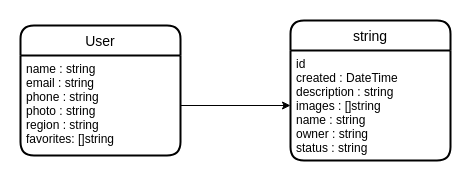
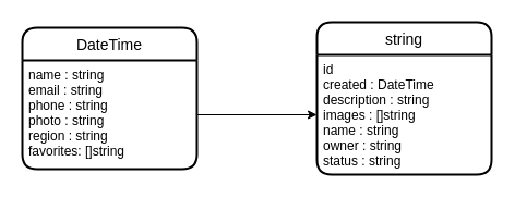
  <mxCell id="0" />
  <mxCell id="1" parent="0" />
- <mxCell id="2" value="User" style="swimlane;childLayout=stackLayout;horizontal=1;startSize=30;horizontalStack=0;rounded=1;fontSize=14;fontStyle=0;strokeWidth=2;resizeParent=0;resizeLast=1;shadow=0;dashed=0;align=center;" parent="1" vertex="1"><mxGeometry x="20" y="25" width="160" height="130" as="geometry" /></mxCell>
+ <mxCell id="2" value="DateTime" style="swimlane;childLayout=stackLayout;horizontal=1;startSize=30;horizontalStack=0;rounded=1;fontSize=14;fontStyle=0;strokeWidth=2;resizeParent=0;resizeLast=1;shadow=0;dashed=0;align=center;" parent="1" vertex="1"><mxGeometry x="20" y="25" width="160" height="130" as="geometry" /></mxCell>
  <mxCell id="3" value="name : string&#10;email : string&#10;phone : string&#10;photo : string&#10;region : string&#10;favorites: []string" style="align=left;strokeColor=none;fillColor=none;spacingLeft=4;fontSize=12;verticalAlign=top;resizable=0;rotatable=0;part=1;" parent="2" vertex="1"><mxGeometry y="30" width="160" height="100" as="geometry" /></mxCell>
  <mxCell id="4" value="string" style="swimlane;childLayout=stackLayout;horizontal=1;startSize=30;horizontalStack=0;rounded=1;fontSize=14;fontStyle=0;strokeWidth=2;resizeParent=0;resizeLast=1;shadow=0;dashed=0;align=center;" parent="1" vertex="1"><mxGeometry x="290" y="20" width="160" height="140" as="geometry" /></mxCell>
  <mxCell id="5" value="id&#10;created : DateTime&#10;description : string&#10;images : []string&#10;name : string&#10;owner : string&#10;status : string" style="align=left;strokeColor=none;fillColor=none;spacingLeft=4;fontSize=12;verticalAlign=top;resizable=0;rotatable=0;part=1;" parent="4" vertex="1"><mxGeometry y="30" width="160" height="110" as="geometry" /></mxCell>
  <mxCell id="6" style="edgeStyle=orthogonalEdgeStyle;rounded=0;orthogonalLoop=1;jettySize=auto;html=1;" parent="1" source="3" target="5" edge="1"><mxGeometry relative="1" as="geometry" /></mxCell>
